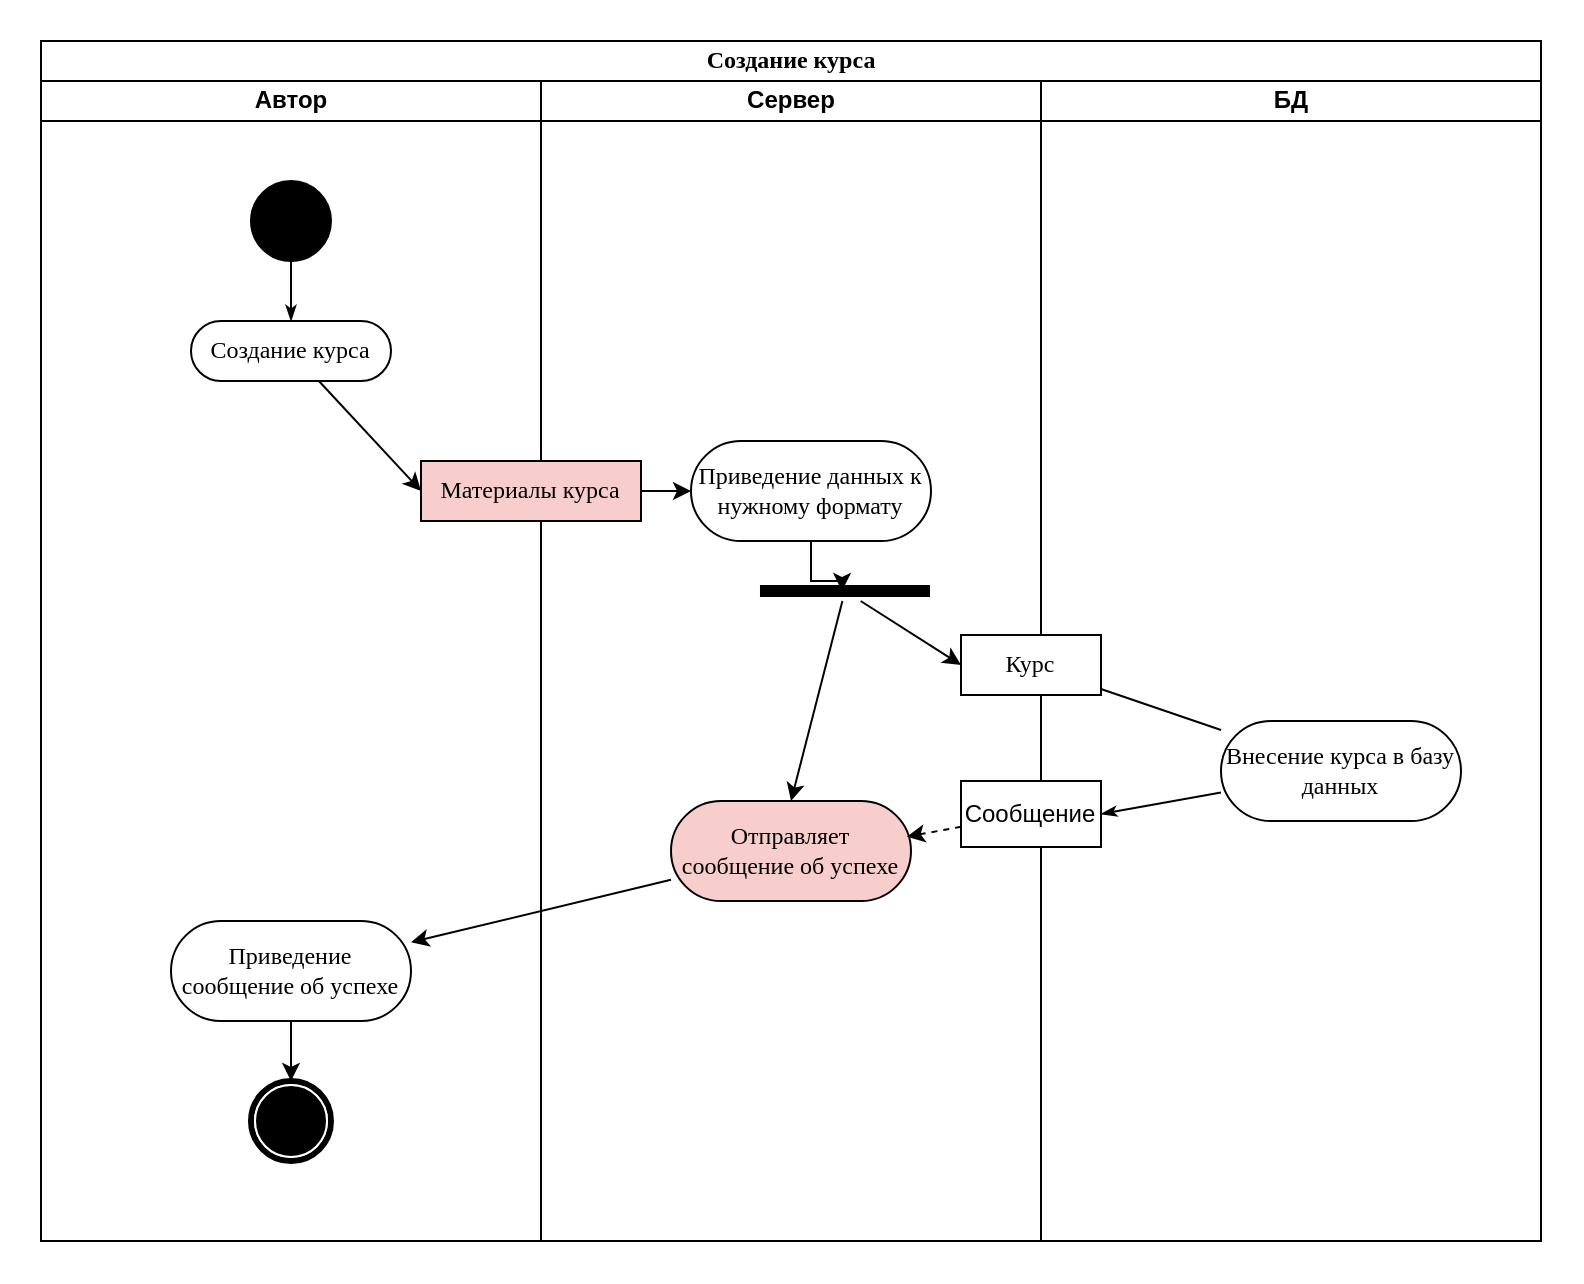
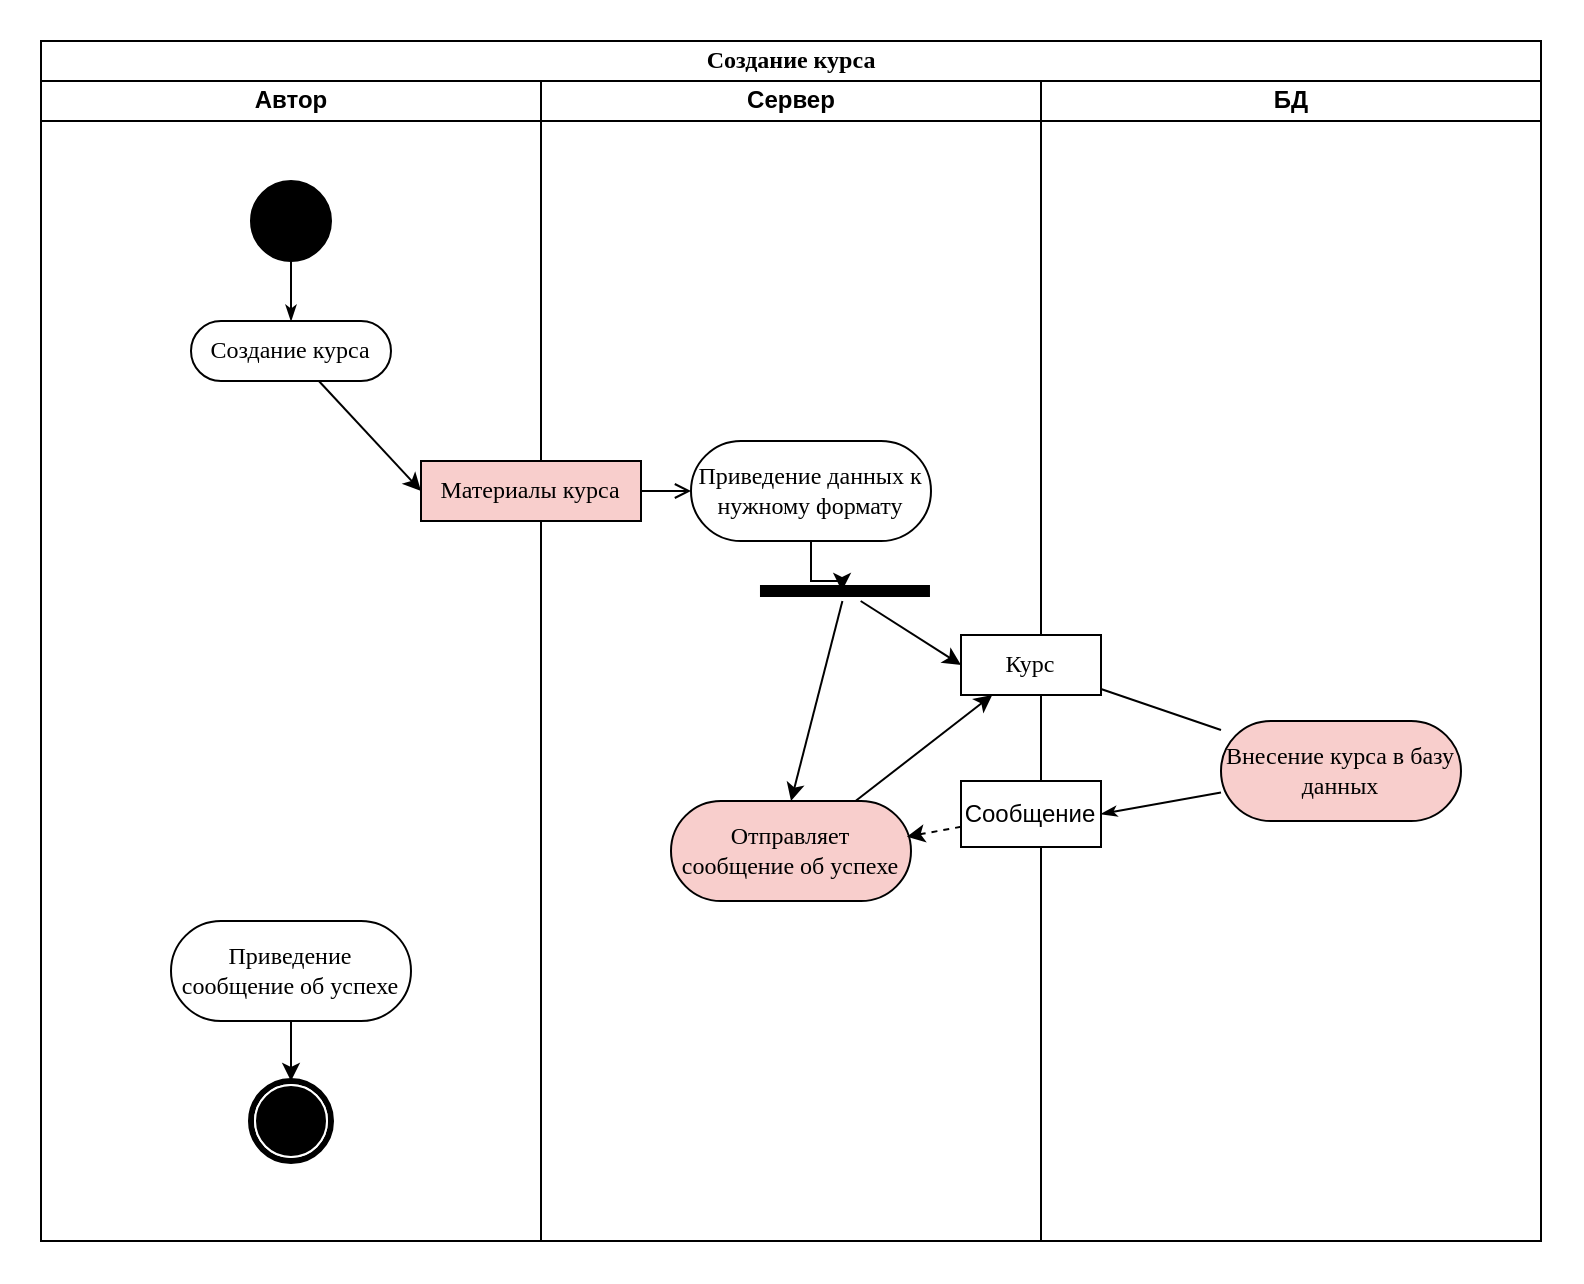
  <mxCell id="0" />
  <mxCell id="1" parent="0" />
  <mxCell id="2" value="Создание курса" style="swimlane;html=1;childLayout=stackLayout;startSize=20;rounded=0;shadow=0;comic=0;labelBackgroundColor=none;strokeWidth=1;fontFamily=Verdana;fontSize=12;align=center;" parent="1" vertex="1"><mxGeometry x="20" y="20" width="750" height="600" as="geometry" /></mxCell>
  <mxCell id="3" value="Автор" style="swimlane;html=1;startSize=20;" parent="2" vertex="1"><mxGeometry y="20" width="250" height="580" as="geometry" /></mxCell>
  <mxCell id="4" value="" style="ellipse;whiteSpace=wrap;html=1;rounded=0;shadow=0;comic=0;labelBackgroundColor=none;strokeWidth=1;fillColor=#000000;fontFamily=Verdana;fontSize=12;align=center;" parent="3" vertex="1"><mxGeometry x="105" y="50" width="40" height="40" as="geometry" /></mxCell>
  <mxCell id="5" value="Создание курса" style="rounded=1;whiteSpace=wrap;html=1;shadow=0;comic=0;labelBackgroundColor=none;strokeWidth=1;fontFamily=Verdana;fontSize=12;align=center;arcSize=50;" parent="3" vertex="1"><mxGeometry x="75" y="120" width="100" height="30" as="geometry" /></mxCell>
  <mxCell id="6" style="edgeStyle=orthogonalEdgeStyle;rounded=0;html=1;labelBackgroundColor=none;startArrow=none;startFill=0;startSize=5;endArrow=classicThin;endFill=1;endSize=5;jettySize=auto;orthogonalLoop=1;strokeWidth=1;fontFamily=Verdana;fontSize=12" parent="3" source="4" target="5" edge="1"><mxGeometry relative="1" as="geometry" /></mxCell>
  <mxCell id="7" value="" style="shape=mxgraph.bpmn.shape;html=1;verticalLabelPosition=bottom;labelBackgroundColor=#ffffff;verticalAlign=top;perimeter=ellipsePerimeter;outline=end;symbol=terminate;rounded=0;shadow=0;comic=0;strokeWidth=1;fontFamily=Verdana;fontSize=12;align=center;" parent="3" vertex="1"><mxGeometry x="105" y="500" width="40" height="40" as="geometry" /></mxCell>
  <mxCell id="8" style="edgeStyle=orthogonalEdgeStyle;rounded=0;orthogonalLoop=1;jettySize=auto;html=1;entryX=0.5;entryY=0;entryDx=0;entryDy=0;" edge="1" parent="3" source="9" target="7"><mxGeometry relative="1" as="geometry" /></mxCell>
  <mxCell id="9" value="Приведение сообщение об успехе" style="rounded=1;whiteSpace=wrap;html=1;shadow=0;comic=0;labelBackgroundColor=none;strokeWidth=1;fontFamily=Verdana;fontSize=12;align=center;arcSize=50;" vertex="1" parent="3"><mxGeometry x="65" y="420" width="120" height="50" as="geometry" /></mxCell>
  <mxCell id="10" value="Сервер" style="swimlane;html=1;startSize=20;" parent="2" vertex="1"><mxGeometry x="250" y="20" width="250" height="580" as="geometry" /></mxCell>
  <mxCell id="11" value="Приведение данных к нужному формату" style="rounded=1;whiteSpace=wrap;html=1;shadow=0;comic=0;labelBackgroundColor=none;strokeWidth=1;fontFamily=Verdana;fontSize=12;align=center;arcSize=50;" parent="10" vertex="1"><mxGeometry x="75" y="180" width="120" height="50" as="geometry" /></mxCell>
- <mxCell id="12" style="rounded=0;orthogonalLoop=1;jettySize=auto;html=1;" edge="1" parent="10" source="13" target="11"><mxGeometry relative="1" as="geometry" /></mxCell>
+ <mxCell id="12" style="rounded=0;orthogonalLoop=1;jettySize=auto;html=1;endArrow=open;" edge="1" parent="10" source="13" target="11"><mxGeometry relative="1" as="geometry" /></mxCell>
  <mxCell id="13" value="Материалы курса" style="rounded=0;whiteSpace=wrap;html=1;shadow=0;comic=0;labelBackgroundColor=none;strokeWidth=1;fontFamily=Verdana;fontSize=12;align=center;arcSize=50;fillColor=#f8cecc;" vertex="1" parent="10"><mxGeometry x="-60" y="190" width="110" height="30" as="geometry" /></mxCell>
  <mxCell id="14" value="Отправляет сообщение об успехе" style="rounded=1;whiteSpace=wrap;html=1;shadow=0;comic=0;labelBackgroundColor=none;strokeWidth=1;fontFamily=Verdana;fontSize=12;align=center;arcSize=50;fillColor=#f8cecc;" vertex="1" parent="10"><mxGeometry x="65" y="360" width="120" height="50" as="geometry" /></mxCell>
  <mxCell id="15" style="rounded=0;orthogonalLoop=1;jettySize=auto;html=1;entryX=0.5;entryY=0;entryDx=0;entryDy=0;" edge="1" parent="10" source="16" target="14"><mxGeometry relative="1" as="geometry" /></mxCell>
  <mxCell id="16" value="" style="shape=line;html=1;strokeWidth=6;strokeColor=#000000;" vertex="1" parent="10"><mxGeometry x="109.49" y="250" width="85" height="10" as="geometry" /></mxCell>
  <mxCell id="17" style="edgeStyle=orthogonalEdgeStyle;rounded=0;orthogonalLoop=1;jettySize=auto;html=1;entryX=0.482;entryY=0.5;entryDx=0;entryDy=0;entryPerimeter=0;" edge="1" parent="10" source="11" target="16"><mxGeometry relative="1" as="geometry" /></mxCell>
  <mxCell id="18" value="БД" style="swimlane;html=1;startSize=20;" parent="2" vertex="1"><mxGeometry x="500" y="20" width="250" height="580" as="geometry" /></mxCell>
  <mxCell id="19" style="edgeStyle=none;rounded=0;html=1;labelBackgroundColor=none;startArrow=none;startFill=0;startSize=5;endArrow=classicThin;endFill=1;endSize=5;jettySize=auto;orthogonalLoop=1;strokeWidth=1;fontFamily=Verdana;fontSize=12;entryX=1;entryY=0.5;entryDx=0;entryDy=0;" parent="18" source="20" target="23" edge="1"><mxGeometry relative="1" as="geometry"><mxPoint x="35" y="365.667" as="targetPoint" /></mxGeometry></mxCell>
- <mxCell id="20" value="Внесение курса в базу данных" style="rounded=1;whiteSpace=wrap;html=1;shadow=0;comic=0;labelBackgroundColor=none;strokeWidth=1;fontFamily=Verdana;fontSize=12;align=center;arcSize=50;" parent="18" vertex="1"><mxGeometry x="90" y="320" width="120" height="50" as="geometry" /></mxCell>
+ <mxCell id="20" value="Внесение курса в базу данных" style="rounded=1;whiteSpace=wrap;html=1;shadow=0;comic=0;labelBackgroundColor=none;strokeWidth=1;fontFamily=Verdana;fontSize=12;align=center;arcSize=50;fillColor=#f8cecc;" parent="18" vertex="1"><mxGeometry x="90" y="320" width="120" height="50" as="geometry" /></mxCell>
  <mxCell id="21" style="rounded=0;orthogonalLoop=1;jettySize=auto;html=1;endArrow=none;" edge="1" parent="18" source="22" target="20"><mxGeometry relative="1" as="geometry" /></mxCell>
  <mxCell id="22" value="Курс" style="rounded=0;whiteSpace=wrap;html=1;shadow=0;comic=0;labelBackgroundColor=none;strokeWidth=1;fontFamily=Verdana;fontSize=12;align=center;arcSize=50;" parent="18" vertex="1"><mxGeometry x="-40" y="277" width="70" height="30" as="geometry" /></mxCell>
  <mxCell id="23" value="Сообщение" style="html=1;whiteSpace=wrap;" vertex="1" parent="18"><mxGeometry x="-40" y="350" width="70" height="33" as="geometry" /></mxCell>
  <mxCell id="24" style="rounded=0;orthogonalLoop=1;jettySize=auto;html=1;entryX=0;entryY=0.5;entryDx=0;entryDy=0;" edge="1" parent="2" source="5" target="13"><mxGeometry relative="1" as="geometry" /></mxCell>
  <mxCell id="25" style="rounded=0;orthogonalLoop=1;jettySize=auto;html=1;entryX=0;entryY=0.5;entryDx=0;entryDy=0;" edge="1" parent="2" source="16" target="22"><mxGeometry relative="1" as="geometry" /></mxCell>
  <mxCell id="26" style="rounded=0;orthogonalLoop=1;jettySize=auto;html=1;entryX=0.983;entryY=0.357;entryDx=0;entryDy=0;entryPerimeter=0;dashed=1;" edge="1" parent="2" source="23" target="14"><mxGeometry relative="1" as="geometry" /></mxCell>
- <mxCell id="27" style="rounded=0;orthogonalLoop=1;jettySize=auto;html=1;" edge="1" parent="2" source="14" target="9"><mxGeometry relative="1" as="geometry" /></mxCell>
+ <mxCell id="27" style="rounded=0;orthogonalLoop=1;jettySize=auto;html=1;" edge="1" parent="2" source="14" target="22"><mxGeometry relative="1" as="geometry" /></mxCell>
